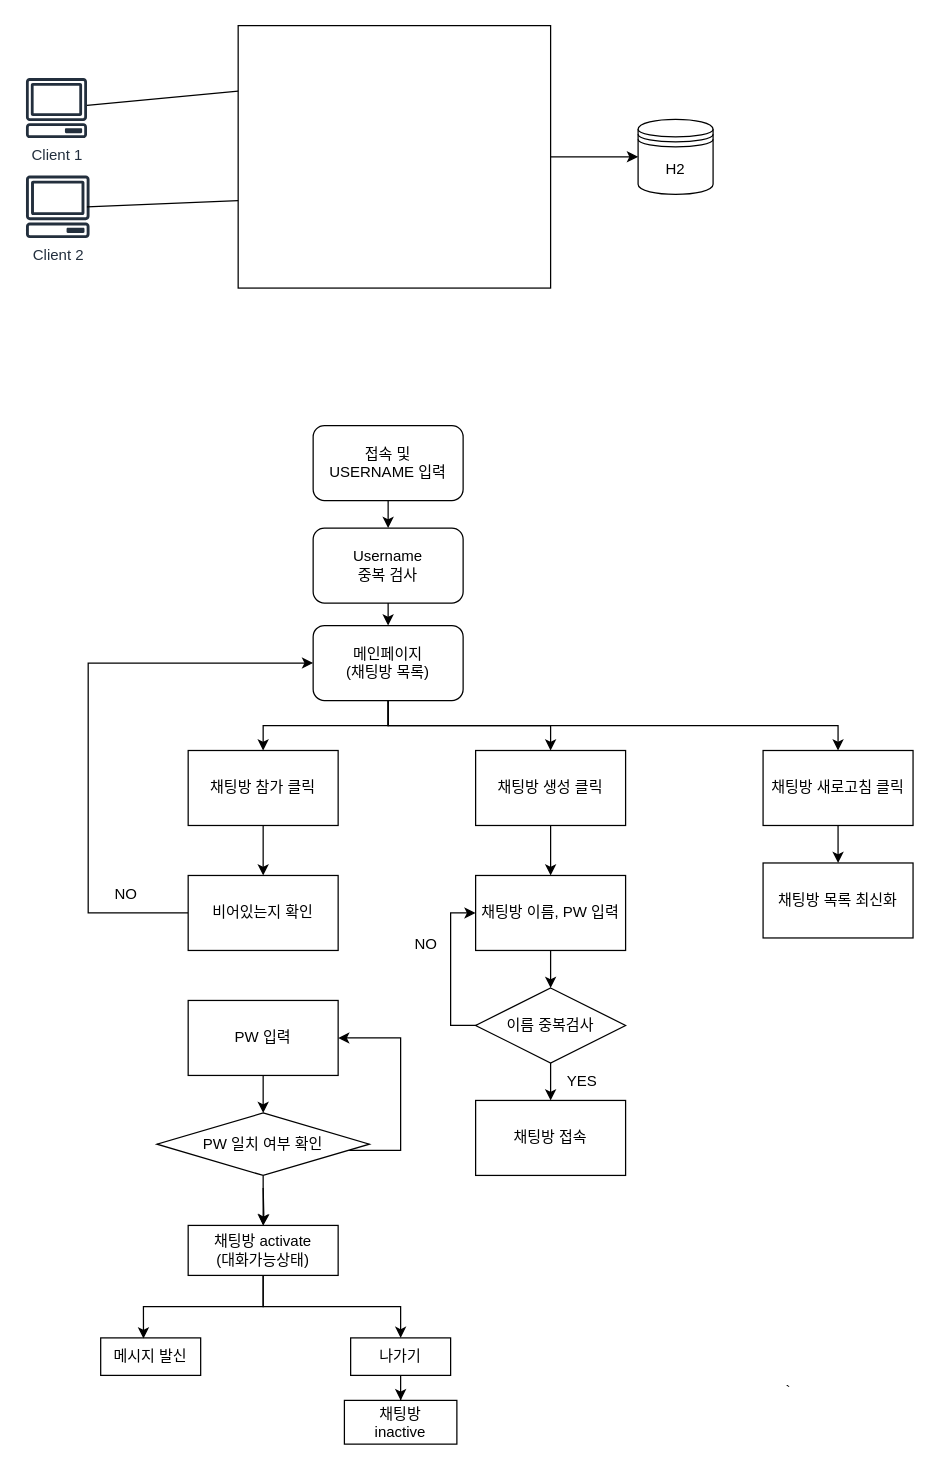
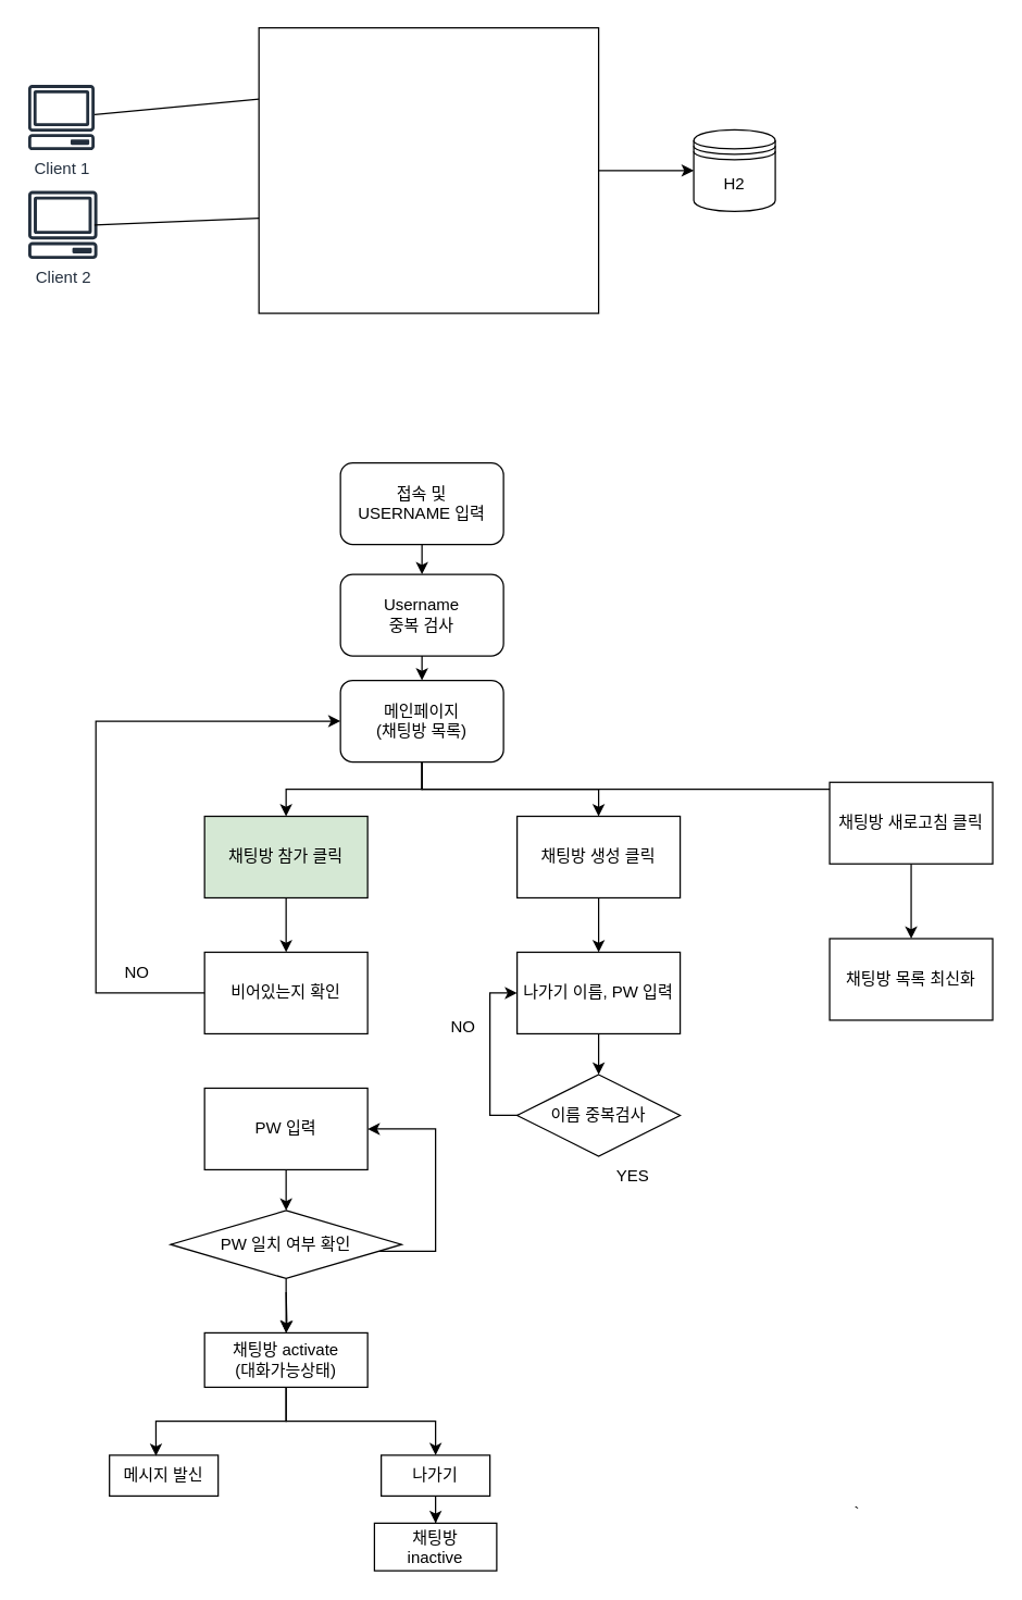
  <mxCell id="0" />
  <mxCell id="1" parent="0" />
  <mxCell id="2" value="H2" style="shape=datastore;whiteSpace=wrap;html=1;" parent="1" vertex="1"><mxGeometry x="510" y="95" width="60" height="60" as="geometry" /></mxCell>
  <mxCell id="3" style="edgeStyle=orthogonalEdgeStyle;rounded=0;orthogonalLoop=1;jettySize=auto;html=1;entryX=0;entryY=0.5;entryDx=0;entryDy=0;" parent="1" source="4" target="2" edge="1"><mxGeometry relative="1" as="geometry" /></mxCell>
  <mxCell id="4" value="" style="rounded=0;whiteSpace=wrap;html=1;" parent="1" vertex="1"><mxGeometry x="190" y="20" width="250" height="210" as="geometry" /></mxCell>
  <mxCell id="5" value="Client 1" style="sketch=0;outlineConnect=0;fontColor=#232F3E;gradientColor=none;fillColor=#232F3D;strokeColor=none;dashed=0;verticalLabelPosition=bottom;verticalAlign=top;align=center;html=1;fontSize=12;fontStyle=0;aspect=fixed;pointerEvents=1;shape=mxgraph.aws4.client;" parent="1" vertex="1"><mxGeometry x="20" y="62" width="49.26" height="48" as="geometry" /></mxCell>
  <mxCell id="6" value="" style="endArrow=none;html=1;rounded=0;entryX=0;entryY=0.25;entryDx=0;entryDy=0;" parent="1" source="5" target="4" edge="1"><mxGeometry width="50" height="50" relative="1" as="geometry"><mxPoint x="150" y="100" as="sourcePoint" /><mxPoint x="220" y="100" as="targetPoint" /></mxGeometry></mxCell>
  <mxCell id="7" value="Client 2" style="sketch=0;outlineConnect=0;fontColor=#232F3E;gradientColor=none;fillColor=#232F3D;strokeColor=none;dashed=0;verticalLabelPosition=bottom;verticalAlign=top;align=center;html=1;fontSize=12;fontStyle=0;aspect=fixed;pointerEvents=1;shape=mxgraph.aws4.client;" parent="1" vertex="1"><mxGeometry x="20" y="140" width="51.31" height="50" as="geometry" /></mxCell>
  <mxCell id="8" value="`" style="text;html=1;align=center;verticalAlign=middle;resizable=0;points=[];autosize=1;strokeColor=none;fillColor=none;" parent="1" vertex="1"><mxGeometry x="615" y="1098" width="30" height="30" as="geometry" /></mxCell>
  <mxCell id="9" value="" style="endArrow=none;html=1;rounded=0;entryX=0;entryY=0.25;entryDx=0;entryDy=0;" parent="1" edge="1"><mxGeometry width="50" height="50" relative="1" as="geometry"><mxPoint x="69" y="165" as="sourcePoint" /><mxPoint x="190" y="160" as="targetPoint" /></mxGeometry></mxCell>
  <mxCell id="10" style="edgeStyle=orthogonalEdgeStyle;rounded=0;orthogonalLoop=1;jettySize=auto;html=1;entryX=0.5;entryY=0;entryDx=0;entryDy=0;" parent="1" source="13" target="15" edge="1"><mxGeometry relative="1" as="geometry" /></mxCell>
  <mxCell id="11" style="edgeStyle=orthogonalEdgeStyle;rounded=0;orthogonalLoop=1;jettySize=auto;html=1;entryX=0.5;entryY=0;entryDx=0;entryDy=0;exitX=0.5;exitY=1;exitDx=0;exitDy=0;" parent="1" source="13" target="17" edge="1"><mxGeometry relative="1" as="geometry" /></mxCell>
  <mxCell id="12" style="edgeStyle=orthogonalEdgeStyle;rounded=0;orthogonalLoop=1;jettySize=auto;html=1;entryX=0.5;entryY=0;entryDx=0;entryDy=0;" parent="1" target="36" edge="1"><mxGeometry relative="1" as="geometry"><mxPoint x="310" y="560" as="sourcePoint" /><mxPoint x="610" y="600" as="targetPoint" /><Array as="points"><mxPoint x="310" y="580" /><mxPoint x="670" y="580" /></Array></mxGeometry></mxCell>
  <mxCell id="13" value="메인페이지&lt;br&gt;(채팅방 목록)" style="rounded=1;whiteSpace=wrap;html=1;" parent="1" vertex="1"><mxGeometry x="250" y="500" width="120" height="60" as="geometry" /></mxCell>
  <mxCell id="14" value="" style="edgeStyle=orthogonalEdgeStyle;rounded=0;orthogonalLoop=1;jettySize=auto;html=1;" parent="1" source="15" target="32" edge="1"><mxGeometry relative="1" as="geometry" /></mxCell>
- <mxCell id="15" value="채팅방 참가 클릭" style="rounded=0;whiteSpace=wrap;html=1;" parent="1" vertex="1"><mxGeometry x="150" y="600" width="120" height="60" as="geometry" /></mxCell>
+ <mxCell id="15" value="채팅방 참가 클릭" style="rounded=0;whiteSpace=wrap;html=1;fillColor=#d5e8d4;" parent="1" vertex="1"><mxGeometry x="150" y="600" width="120" height="60" as="geometry" /></mxCell>
  <mxCell id="16" value="" style="edgeStyle=orthogonalEdgeStyle;rounded=0;orthogonalLoop=1;jettySize=auto;html=1;" parent="1" source="17" target="20" edge="1"><mxGeometry relative="1" as="geometry" /></mxCell>
  <mxCell id="17" value="채팅방 생성 클릭" style="rounded=0;whiteSpace=wrap;html=1;" parent="1" vertex="1"><mxGeometry x="380" y="600" width="120" height="60" as="geometry" /></mxCell>
  <mxCell id="18" value="PW 입력" style="rounded=0;whiteSpace=wrap;html=1;" parent="1" vertex="1"><mxGeometry x="150" y="800" width="120" height="60" as="geometry" /></mxCell>
  <mxCell id="19" value="" style="edgeStyle=orthogonalEdgeStyle;rounded=0;orthogonalLoop=1;jettySize=auto;html=1;" parent="1" source="20" target="46" edge="1"><mxGeometry relative="1" as="geometry"><mxPoint x="440" y="790" as="targetPoint" /></mxGeometry></mxCell>
- <mxCell id="20" value="채팅방 이름, PW 입력" style="rounded=0;whiteSpace=wrap;html=1;" parent="1" vertex="1"><mxGeometry x="380" y="700" width="120" height="60" as="geometry" /></mxCell>
+ <mxCell id="20" value="나가기 이름, PW 입력" style="rounded=0;whiteSpace=wrap;html=1;" parent="1" vertex="1"><mxGeometry x="380" y="700" width="120" height="60" as="geometry" /></mxCell>
  <mxCell id="21" value="" style="edgeStyle=orthogonalEdgeStyle;rounded=0;orthogonalLoop=1;jettySize=auto;html=1;exitX=0.5;exitY=1;exitDx=0;exitDy=0;entryX=0.5;entryY=0;entryDx=0;entryDy=0;" parent="1" source="30" target="22" edge="1"><mxGeometry relative="1" as="geometry"><mxPoint x="350" y="390" as="targetPoint" /></mxGeometry></mxCell>
  <mxCell id="22" value="Username&lt;br&gt;중복 검사" style="rounded=1;whiteSpace=wrap;html=1;" parent="1" vertex="1"><mxGeometry x="250" y="422" width="120" height="60" as="geometry" /></mxCell>
  <mxCell id="23" value="" style="edgeStyle=orthogonalEdgeStyle;rounded=0;orthogonalLoop=1;jettySize=auto;html=1;" parent="1" target="44" edge="1"><mxGeometry relative="1" as="geometry"><mxPoint x="210" y="950" as="sourcePoint" /></mxGeometry></mxCell>
  <mxCell id="24" value="" style="endArrow=classic;html=1;rounded=0;exitX=0.5;exitY=1;exitDx=0;exitDy=0;" parent="1" edge="1" target="48"><mxGeometry width="50" height="50" relative="1" as="geometry"><mxPoint x="210" y="860" as="sourcePoint" /><mxPoint x="210" y="890" as="targetPoint" /></mxGeometry></mxCell>
  <mxCell id="25" value="메시지 발신" style="rounded=0;whiteSpace=wrap;html=1;" parent="1" vertex="1"><mxGeometry x="80" y="1070" width="80" height="30" as="geometry" /></mxCell>
  <mxCell id="26" value="" style="edgeStyle=orthogonalEdgeStyle;rounded=0;orthogonalLoop=1;jettySize=auto;html=1;" parent="1" source="27" target="42" edge="1"><mxGeometry relative="1" as="geometry" /></mxCell>
  <mxCell id="27" value="나가기" style="rounded=0;whiteSpace=wrap;html=1;" parent="1" vertex="1"><mxGeometry x="280" y="1070" width="80" height="30" as="geometry" /></mxCell>
  <mxCell id="28" value="" style="endArrow=classic;html=1;rounded=0;exitX=0.5;exitY=1;exitDx=0;exitDy=0;entryX=0.5;entryY=0;entryDx=0;entryDy=0;" parent="1" source="22" target="13" edge="1"><mxGeometry width="50" height="50" relative="1" as="geometry"><mxPoint x="300" y="530" as="sourcePoint" /><mxPoint x="350" y="480" as="targetPoint" /></mxGeometry></mxCell>
  <mxCell id="29" value="" style="endArrow=classic;html=1;rounded=0;exitX=1;exitY=0.5;exitDx=0;exitDy=0;entryX=1;entryY=0.5;entryDx=0;entryDy=0;" parent="1" target="18" edge="1"><mxGeometry width="50" height="50" relative="1" as="geometry"><mxPoint x="270" y="920" as="sourcePoint" /><mxPoint x="430" y="850" as="targetPoint" /><Array as="points"><mxPoint x="320" y="920" /><mxPoint x="320" y="880" /><mxPoint x="320" y="830" /></Array></mxGeometry></mxCell>
  <mxCell id="30" value="접속 및&lt;br&gt;USERNAME 입력" style="whiteSpace=wrap;html=1;rounded=1;" parent="1" vertex="1"><mxGeometry x="250" y="340" width="120" height="60" as="geometry" /></mxCell>
  <mxCell id="31" style="edgeStyle=orthogonalEdgeStyle;rounded=0;orthogonalLoop=1;jettySize=auto;html=1;entryX=0;entryY=0.5;entryDx=0;entryDy=0;" parent="1" source="32" target="13" edge="1"><mxGeometry relative="1" as="geometry"><Array as="points"><mxPoint x="70" y="730" /><mxPoint x="70" y="530" /></Array></mxGeometry></mxCell>
  <mxCell id="32" value="비어있는지 확인" style="rounded=0;whiteSpace=wrap;html=1;" parent="1" vertex="1"><mxGeometry x="150" y="700" width="120" height="60" as="geometry" /></mxCell>
  <mxCell id="33" value="NO" style="text;html=1;align=center;verticalAlign=middle;resizable=0;points=[];autosize=1;strokeColor=none;fillColor=none;" parent="1" vertex="1"><mxGeometry x="80" y="700" width="40" height="30" as="geometry" /></mxCell>
  <mxCell id="34" value="YES" style="text;html=1;align=center;verticalAlign=middle;resizable=0;points=[];autosize=1;strokeColor=none;fillColor=none;" parent="1" vertex="1"><mxGeometry x="440" y="850" width="50" height="30" as="geometry" /></mxCell>
  <mxCell id="35" value="" style="edgeStyle=orthogonalEdgeStyle;rounded=0;orthogonalLoop=1;jettySize=auto;html=1;" parent="1" source="36" target="37" edge="1"><mxGeometry relative="1" as="geometry" /></mxCell>
- <mxCell id="36" value="채팅방 새로고침 클릭" style="rounded=0;whiteSpace=wrap;html=1;" parent="1" vertex="1"><mxGeometry x="610" y="600" width="120" height="60" as="geometry" /></mxCell>
+ <mxCell id="36" value="채팅방 새로고침 클릭" style="rounded=0;whiteSpace=wrap;html=1;" parent="1" vertex="1"><mxGeometry x="610" y="575" width="120" height="60" as="geometry" /></mxCell>
  <mxCell id="37" value="채팅방 목록 최신화" style="whiteSpace=wrap;html=1;rounded=0;" parent="1" vertex="1"><mxGeometry x="610" y="690" width="120" height="60" as="geometry" /></mxCell>
  <mxCell id="38" style="edgeStyle=orthogonalEdgeStyle;rounded=0;orthogonalLoop=1;jettySize=auto;html=1;entryX=0;entryY=0.5;entryDx=0;entryDy=0;exitX=0.056;exitY=0.521;exitDx=0;exitDy=0;exitPerimeter=0;" parent="1" source="46" target="20" edge="1"><mxGeometry relative="1" as="geometry"><Array as="points"><mxPoint x="387" y="820" /><mxPoint x="360" y="820" /><mxPoint x="360" y="730" /></Array><mxPoint x="380" y="810" as="sourcePoint" /></mxGeometry></mxCell>
- <mxCell id="39" value="" style="edgeStyle=orthogonalEdgeStyle;rounded=0;orthogonalLoop=1;jettySize=auto;html=1;exitX=0.5;exitY=1;exitDx=0;exitDy=0;" parent="1" source="46" target="40" edge="1"><mxGeometry relative="1" as="geometry"><mxPoint x="440" y="850" as="sourcePoint" /></mxGeometry></mxCell>
- <mxCell id="40" value="채팅방 접속" style="whiteSpace=wrap;html=1;rounded=0;" parent="1" vertex="1"><mxGeometry x="380" y="880" width="120" height="60" as="geometry" /></mxCell>
  <mxCell id="41" value="NO" style="text;html=1;align=center;verticalAlign=middle;resizable=0;points=[];autosize=1;strokeColor=none;fillColor=none;" parent="1" vertex="1"><mxGeometry x="320" y="740" width="40" height="30" as="geometry" /></mxCell>
  <mxCell id="42" value="채팅방&lt;br&gt;inactive" style="whiteSpace=wrap;html=1;rounded=0;" parent="1" vertex="1"><mxGeometry x="275" y="1120" width="90" height="35" as="geometry" /></mxCell>
  <mxCell id="43" style="edgeStyle=orthogonalEdgeStyle;rounded=0;orthogonalLoop=1;jettySize=auto;html=1;exitX=0.5;exitY=1;exitDx=0;exitDy=0;" parent="1" source="44" target="27" edge="1"><mxGeometry relative="1" as="geometry" /></mxCell>
  <mxCell id="44" value="채팅방 activate&lt;br&gt;(대화가능상태)" style="rounded=0;whiteSpace=wrap;html=1;" parent="1" vertex="1"><mxGeometry x="150" y="980" width="120" height="40" as="geometry" /></mxCell>
  <mxCell id="45" style="edgeStyle=orthogonalEdgeStyle;rounded=0;orthogonalLoop=1;jettySize=auto;html=1;entryX=0.428;entryY=0.018;entryDx=0;entryDy=0;entryPerimeter=0;" parent="1" source="44" target="25" edge="1"><mxGeometry relative="1" as="geometry" /></mxCell>
  <mxCell id="46" value="이름 중복검사" style="rhombus;whiteSpace=wrap;html=1;" vertex="1" parent="1"><mxGeometry x="380" y="790" width="120" height="60" as="geometry" /></mxCell>
  <mxCell id="47" value="" style="edgeStyle=orthogonalEdgeStyle;rounded=0;orthogonalLoop=1;jettySize=auto;html=1;" edge="1" parent="1" source="48" target="44"><mxGeometry relative="1" as="geometry"><mxPoint x="190" y="940" as="sourcePoint" /></mxGeometry></mxCell>
  <mxCell id="48" value="PW 일치 여부 확인" style="rhombus;whiteSpace=wrap;html=1;" vertex="1" parent="1"><mxGeometry x="125" y="890" width="170" height="50" as="geometry" /></mxCell>
